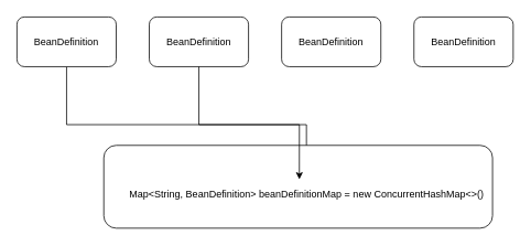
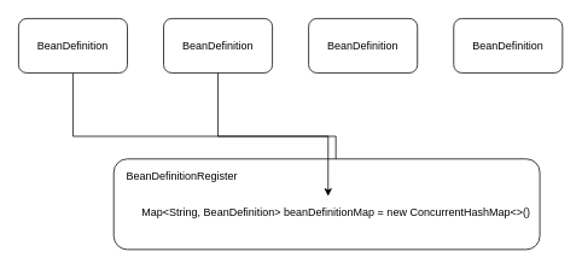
  <mxCell id="0" />
  <mxCell id="1" parent="0" />
  <mxCell id="2" style="edgeStyle=orthogonalEdgeStyle;rounded=0;orthogonalLoop=1;jettySize=auto;html=1;exitX=0.5;exitY=1;exitDx=0;exitDy=0;fontFamily=Helvetica;fontSize=12;fontColor=default;" edge="1" parent="1" source="3" target="9"><mxGeometry relative="1" as="geometry" /></mxCell>
  <mxCell id="3" value="BeanDefinition" style="rounded=1;whiteSpace=wrap;html=1;" vertex="1" parent="1"><mxGeometry x="20" y="20" width="120" height="60" as="geometry" /></mxCell>
  <mxCell id="4" value="BeanDefinition" style="rounded=1;whiteSpace=wrap;html=1;" vertex="1" parent="1"><mxGeometry x="180" y="20" width="120" height="60" as="geometry" /></mxCell>
  <mxCell id="5" value="BeanDefinition" style="rounded=1;whiteSpace=wrap;html=1;" vertex="1" parent="1"><mxGeometry x="340" y="20" width="120" height="60" as="geometry" /></mxCell>
  <mxCell id="6" value="BeanDefinition" style="rounded=1;whiteSpace=wrap;html=1;" vertex="1" parent="1"><mxGeometry x="500" y="20" width="120" height="60" as="geometry" /></mxCell>
  <mxCell id="7" value="" style="rounded=1;whiteSpace=wrap;html=1;" vertex="1" parent="1"><mxGeometry x="125" y="175" width="470" height="100" as="geometry" /></mxCell>
+ <mxCell id="8" value="BeanDefinitionRegister" style="text;html=1;align=center;verticalAlign=middle;resizable=0;points=[];autosize=1;strokeColor=none;fillColor=none;" vertex="1" parent="1"><mxGeometry x="125" y="180" width="150" height="30" as="geometry" /></mxCell>
  <mxCell id="9" value="Map&amp;lt;String, BeanDefinition&amp;gt; beanDefinitionMap = new ConcurrentHashMap&amp;lt;&amp;gt;()" style="text;html=1;align=center;verticalAlign=middle;resizable=0;points=[];autosize=1;strokeColor=none;fillColor=none;fontSize=12;fontFamily=Helvetica;fontColor=default;" vertex="1" parent="1"><mxGeometry x="145" y="220" width="450" height="30" as="geometry" /></mxCell>
  <mxCell id="10" style="edgeStyle=orthogonalEdgeStyle;rounded=0;orthogonalLoop=1;jettySize=auto;html=1;exitX=0.5;exitY=1;exitDx=0;exitDy=0;entryX=0.481;entryY=-0.133;entryDx=0;entryDy=0;entryPerimeter=0;fontFamily=Helvetica;fontSize=12;fontColor=default;" edge="1" parent="1" source="4" target="9"><mxGeometry relative="1" as="geometry" /></mxCell>
